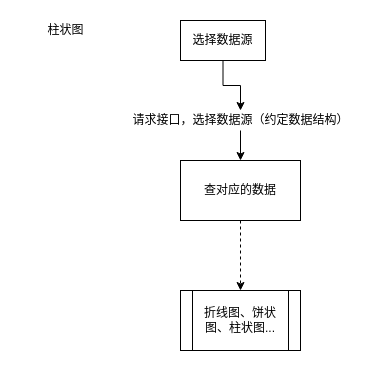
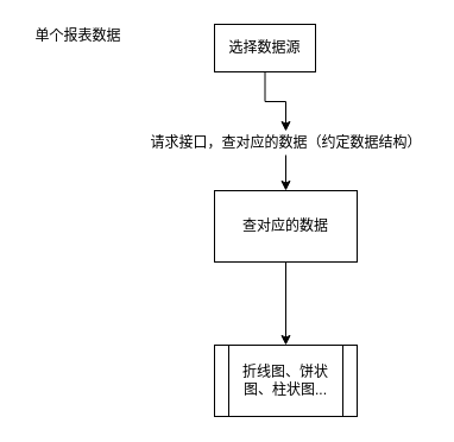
  <mxCell id="0" />
  <mxCell id="1" parent="0" />
  <mxCell id="2" value="" style="edgeStyle=orthogonalEdgeStyle;rounded=0;orthogonalLoop=1;jettySize=auto;html=1;" parent="1" source="3" target="5" edge="1"><mxGeometry relative="1" as="geometry" /></mxCell>
  <mxCell id="3" value="选择数据源" style="whiteSpace=wrap;html=1;" parent="1" vertex="1"><mxGeometry x="180" y="20" width="85" height="40" as="geometry" /></mxCell>
  <mxCell id="4" value="" style="edgeStyle=orthogonalEdgeStyle;rounded=0;orthogonalLoop=1;jettySize=auto;html=1;" parent="1" source="5" target="7" edge="1"><mxGeometry relative="1" as="geometry" /></mxCell>
- <mxCell id="5" value="请求接口，选择数据源（约定数据结构）" style="text;html=1;align=center;verticalAlign=middle;resizable=0;points=[];autosize=1;strokeColor=none;" parent="1" vertex="1"><mxGeometry x="120" y="110" width="240" height="20" as="geometry" /></mxCell>
- <mxCell id="6" style="edgeStyle=orthogonalEdgeStyle;rounded=0;orthogonalLoop=1;jettySize=auto;html=1;entryX=0.5;entryY=0;entryDx=0;entryDy=0;dashed=1;" parent="1" source="7" target="8" edge="1"><mxGeometry relative="1" as="geometry" /></mxCell>
+ <mxCell id="5" value="请求接口，查对应的数据（约定数据结构）" style="text;html=1;align=center;verticalAlign=middle;resizable=0;points=[];autosize=1;strokeColor=none;" parent="1" vertex="1"><mxGeometry x="120" y="110" width="240" height="20" as="geometry" /></mxCell>
+ <mxCell id="6" style="edgeStyle=orthogonalEdgeStyle;rounded=0;orthogonalLoop=1;jettySize=auto;html=1;entryX=0.5;entryY=0;entryDx=0;entryDy=0;" parent="1" source="7" target="8" edge="1"><mxGeometry relative="1" as="geometry" /></mxCell>
  <mxCell id="7" value="查对应的数据" style="whiteSpace=wrap;html=1;" parent="1" vertex="1"><mxGeometry x="180" y="160" width="120" height="60" as="geometry" /></mxCell>
  <mxCell id="8" value="折线图、饼状图、柱状图..." style="shape=process;whiteSpace=wrap;html=1;backgroundOutline=1;" parent="1" vertex="1"><mxGeometry x="180" y="290" width="120" height="60" as="geometry" /></mxCell>
- <mxCell id="9" value="柱状图" style="text;html=1;align=center;verticalAlign=middle;resizable=0;points=[];autosize=1;strokeColor=none;" parent="1" vertex="1"><mxGeometry x="20" y="20" width="90" height="20" as="geometry" /></mxCell>
+ <mxCell id="9" value="单个报表数据" style="text;html=1;align=center;verticalAlign=middle;resizable=0;points=[];autosize=1;strokeColor=none;" parent="1" vertex="1"><mxGeometry x="20" y="20" width="90" height="20" as="geometry" /></mxCell>
